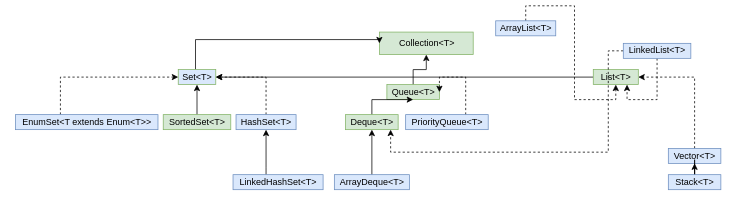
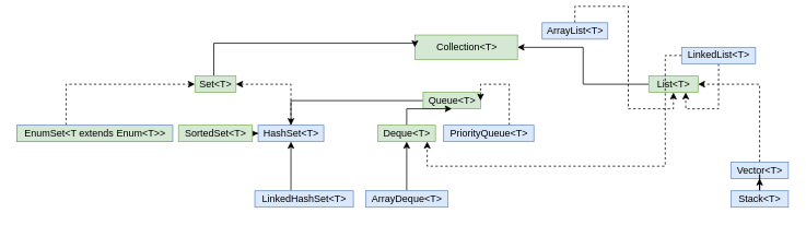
  <mxCell id="0" />
  <mxCell id="1" parent="0" />
  <mxCell id="2" value="Collection&amp;lt;T&amp;gt;" style="html=1;fillColor=#d5e8d4;strokeColor=#82b366;" vertex="1" parent="1"><mxGeometry x="505" y="35" width="125" height="30" as="geometry" /></mxCell>
- <mxCell id="3" style="edgeStyle=orthogonalEdgeStyle;rounded=0;orthogonalLoop=1;jettySize=auto;html=1;" edge="1" parent="1" source="4" target="6"><mxGeometry relative="1" as="geometry" /></mxCell>
+ <mxCell id="3" style="edgeStyle=orthogonalEdgeStyle;rounded=0;orthogonalLoop=1;jettySize=auto;html=1;entryX=1;entryY=0.5;entryDx=0;entryDy=0;" edge="1" parent="1" source="4" target="2"><mxGeometry relative="1" as="geometry" /></mxCell>
  <mxCell id="4" value="List&amp;lt;T&amp;gt;" style="html=1;fillColor=#d5e8d4;strokeColor=#82b366;" vertex="1" parent="1"><mxGeometry x="790" y="85" width="60" height="20" as="geometry" /></mxCell>
  <mxCell id="5" style="edgeStyle=orthogonalEdgeStyle;rounded=0;orthogonalLoop=1;jettySize=auto;html=1;entryX=0;entryY=0.5;entryDx=0;entryDy=0;" edge="1" parent="1" source="6" target="2"><mxGeometry relative="1" as="geometry"><Array as="points"><mxPoint x="260" y="45" /></Array></mxGeometry></mxCell>
- <mxCell id="6" value="Set&amp;lt;T&amp;gt;" style="html=1;fillColor=#dae8fc;strokeColor=#82b366;" vertex="1" parent="1"><mxGeometry x="237" y="85" width="50" height="20" as="geometry" /></mxCell>
- <mxCell id="7" style="edgeStyle=orthogonalEdgeStyle;rounded=0;orthogonalLoop=1;jettySize=auto;html=1;entryX=0.5;entryY=1;entryDx=0;entryDy=0;" edge="1" parent="1" source="8" target="2"><mxGeometry relative="1" as="geometry" /></mxCell>
+ <mxCell id="6" value="Set&amp;lt;T&amp;gt;" style="html=1;fillColor=#d5e8d4;strokeColor=#82b366;" vertex="1" parent="1"><mxGeometry x="237" y="85" width="50" height="20" as="geometry" /></mxCell>
+ <mxCell id="7" style="edgeStyle=orthogonalEdgeStyle;rounded=0;orthogonalLoop=1;jettySize=auto;html=1;" edge="1" parent="1" source="8" target="14"><mxGeometry relative="1" as="geometry" /></mxCell>
  <mxCell id="8" value="Queue&amp;lt;T&amp;gt;" style="html=1;fillColor=#d5e8d4;strokeColor=#82b366;" vertex="1" parent="1"><mxGeometry x="515" y="105" width="70" height="20" as="geometry" /></mxCell>
  <mxCell id="9" style="edgeStyle=orthogonalEdgeStyle;rounded=0;orthogonalLoop=1;jettySize=auto;html=1;entryX=0;entryY=0.5;entryDx=0;entryDy=0;dashed=1;" edge="1" parent="1" source="10" target="6"><mxGeometry relative="1" as="geometry"><Array as="points"><mxPoint x="80" y="95" /></Array></mxGeometry></mxCell>
- <mxCell id="10" value="EnumSet&amp;lt;T extends Enum&amp;lt;T&amp;gt;&amp;gt;" style="html=1;fillColor=#dae8fc;strokeColor=#6c8ebf;" vertex="1" parent="1"><mxGeometry x="20" y="145" width="190" height="20" as="geometry" /></mxCell>
- <mxCell id="11" style="edgeStyle=orthogonalEdgeStyle;rounded=0;orthogonalLoop=1;jettySize=auto;html=1;entryX=0.5;entryY=1;entryDx=0;entryDy=0;" edge="1" parent="1" source="12" target="6"><mxGeometry relative="1" as="geometry" /></mxCell>
+ <mxCell id="10" value="EnumSet&amp;lt;T extends Enum&amp;lt;T&amp;gt;&amp;gt;" style="html=1;fillColor=#d5e8d4;strokeColor=#6c8ebf;" vertex="1" parent="1"><mxGeometry x="20" y="145" width="190" height="20" as="geometry" /></mxCell>
+ <mxCell id="11" style="edgeStyle=orthogonalEdgeStyle;rounded=0;orthogonalLoop=1;jettySize=auto;html=1;" edge="1" parent="1" source="12" target="14"><mxGeometry relative="1" as="geometry" /></mxCell>
  <mxCell id="12" value="SortedSet&amp;lt;T&amp;gt;" style="html=1;fillColor=#d5e8d4;strokeColor=#82b366;" vertex="1" parent="1"><mxGeometry x="217" y="145" width="90" height="20" as="geometry" /></mxCell>
  <mxCell id="13" style="edgeStyle=orthogonalEdgeStyle;rounded=0;orthogonalLoop=1;jettySize=auto;html=1;entryX=1;entryY=0.5;entryDx=0;entryDy=0;dashed=1;" edge="1" parent="1" source="14" target="6"><mxGeometry relative="1" as="geometry"><Array as="points"><mxPoint x="354" y="95" /></Array></mxGeometry></mxCell>
  <mxCell id="14" value="HashSet&amp;lt;T&amp;gt;" style="html=1;fillColor=#dae8fc;strokeColor=#6c8ebf;" vertex="1" parent="1"><mxGeometry x="314" y="145" width="80" height="20" as="geometry" /></mxCell>
  <mxCell id="15" style="edgeStyle=orthogonalEdgeStyle;rounded=0;orthogonalLoop=1;jettySize=auto;html=1;entryX=0.5;entryY=1;entryDx=0;entryDy=0;" edge="1" parent="1" source="16" target="8"><mxGeometry relative="1" as="geometry" /></mxCell>
  <mxCell id="16" value="Deque&amp;lt;T&amp;gt;" style="html=1;fillColor=#d5e8d4;strokeColor=#82b366;" vertex="1" parent="1"><mxGeometry x="460" y="145" width="70" height="20" as="geometry" /></mxCell>
  <mxCell id="17" style="edgeStyle=orthogonalEdgeStyle;rounded=0;orthogonalLoop=1;jettySize=auto;html=1;entryX=1;entryY=0.5;entryDx=0;entryDy=0;dashed=1;" edge="1" parent="1" source="18" target="8"><mxGeometry relative="1" as="geometry"><Array as="points"><mxPoint x="620" y="95" /></Array></mxGeometry></mxCell>
  <mxCell id="18" value="PriorityQueue&amp;lt;T&amp;gt;" style="html=1;fillColor=#dae8fc;strokeColor=#6c8ebf;" vertex="1" parent="1"><mxGeometry x="540" y="145" width="110" height="20" as="geometry" /></mxCell>
  <mxCell id="19" style="edgeStyle=orthogonalEdgeStyle;rounded=0;orthogonalLoop=1;jettySize=auto;html=1;exitX=0.5;exitY=0;exitDx=0;exitDy=0;entryX=0.5;entryY=1;entryDx=0;entryDy=0;dashed=1;" edge="1" parent="1" source="20" target="4"><mxGeometry relative="1" as="geometry" /></mxCell>
  <mxCell id="20" value="ArrayList&amp;lt;T&amp;gt;" style="html=1;fillColor=#dae8fc;strokeColor=#6c8ebf;" vertex="1" parent="1"><mxGeometry x="660" y="20" width="80" height="20" as="geometry" /></mxCell>
  <mxCell id="21" style="edgeStyle=orthogonalEdgeStyle;rounded=0;orthogonalLoop=1;jettySize=auto;html=1;entryX=1;entryY=0.5;entryDx=0;entryDy=0;dashed=1;" edge="1" parent="1" source="22" target="4"><mxGeometry relative="1" as="geometry"><Array as="points"><mxPoint x="925" y="95" /></Array></mxGeometry></mxCell>
  <mxCell id="22" value="Vector&amp;lt;T&amp;gt;" style="html=1;fillColor=#dae8fc;strokeColor=#6c8ebf;" vertex="1" parent="1"><mxGeometry x="890" y="190" width="70" height="20" as="geometry" /></mxCell>
  <mxCell id="23" style="edgeStyle=orthogonalEdgeStyle;rounded=0;orthogonalLoop=1;jettySize=auto;html=1;" edge="1" parent="1" source="24" target="14"><mxGeometry relative="1" as="geometry"><Array as="points"><mxPoint x="354" y="215" /><mxPoint x="354" y="215" /></Array></mxGeometry></mxCell>
  <mxCell id="24" value="LinkedHashSet&amp;lt;T&amp;gt;" style="html=1;fillColor=#dae8fc;strokeColor=#6c8ebf;" vertex="1" parent="1"><mxGeometry x="310" y="225" width="120" height="20" as="geometry" /></mxCell>
  <mxCell id="25" style="edgeStyle=orthogonalEdgeStyle;rounded=0;orthogonalLoop=1;jettySize=auto;html=1;entryX=0.5;entryY=1;entryDx=0;entryDy=0;" edge="1" parent="1" source="26" target="22"><mxGeometry relative="1" as="geometry" /></mxCell>
  <mxCell id="26" value="Stack&amp;lt;T&amp;gt;" style="html=1;fillColor=#dae8fc;strokeColor=#6c8ebf;" vertex="1" parent="1"><mxGeometry x="890" y="225" width="70" height="20" as="geometry" /></mxCell>
  <mxCell id="27" style="edgeStyle=orthogonalEdgeStyle;rounded=0;orthogonalLoop=1;jettySize=auto;html=1;entryX=0.5;entryY=1;entryDx=0;entryDy=0;dashed=0;" edge="1" parent="1" source="28" target="16"><mxGeometry relative="1" as="geometry" /></mxCell>
  <mxCell id="28" value="ArrayDeque&amp;lt;T&amp;gt;" style="html=1;fillColor=#dae8fc;strokeColor=#6c8ebf;" vertex="1" parent="1"><mxGeometry x="445" y="225" width="100" height="20" as="geometry" /></mxCell>
  <mxCell id="29" style="edgeStyle=orthogonalEdgeStyle;rounded=0;orthogonalLoop=1;jettySize=auto;html=1;dashed=1;" edge="1" parent="1" source="31" target="16"><mxGeometry relative="1" as="geometry"><Array as="points"><mxPoint x="810" y="195" /><mxPoint x="520" y="195" /></Array></mxGeometry></mxCell>
  <mxCell id="30" style="edgeStyle=orthogonalEdgeStyle;rounded=0;orthogonalLoop=1;jettySize=auto;html=1;entryX=0.75;entryY=1;entryDx=0;entryDy=0;dashed=1;" edge="1" parent="1" source="31" target="4"><mxGeometry relative="1" as="geometry" /></mxCell>
  <mxCell id="31" value="LinkedList&amp;lt;T&amp;gt;" style="html=1;fillColor=#dae8fc;strokeColor=#6c8ebf;" vertex="1" parent="1"><mxGeometry x="830" y="50" width="90" height="20" as="geometry" /></mxCell>
